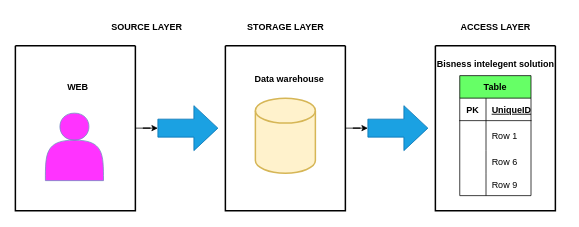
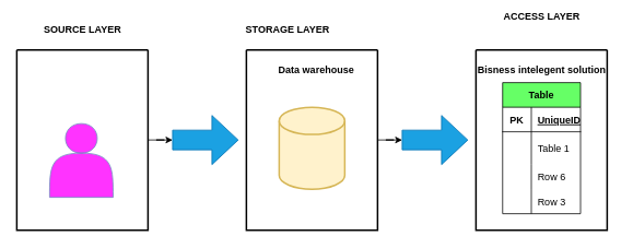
  <mxCell id="0" />
  <mxCell id="1" parent="0" />
  <mxCell id="2" value="" style="edgeStyle=orthogonalEdgeStyle;rounded=0;orthogonalLoop=1;jettySize=auto;html=1;" edge="1" parent="1" source="3" target="26"><mxGeometry relative="1" as="geometry" /></mxCell>
  <mxCell id="3" value="" style="swimlane;startSize=0;strokeWidth=2;gradientColor=none;fillColor=#FF0080;" vertex="1" parent="1"><mxGeometry x="20" y="60" width="160" height="220" as="geometry"><mxRectangle x="40" y="360" width="50" height="40" as="alternateBounds" /></mxGeometry></mxCell>
- <mxCell id="4" value="&lt;b&gt;WEB&lt;/b&gt;" style="text;html=1;align=center;verticalAlign=middle;resizable=0;points=[];autosize=1;strokeColor=none;fillColor=none;" vertex="1" parent="3"><mxGeometry x="57.5" y="40" width="50" height="30" as="geometry" /></mxCell>
  <mxCell id="5" value="" style="shape=actor;whiteSpace=wrap;html=1;fillColor=#FF33FF;strokeColor=#6c8ebf;" vertex="1" parent="3"><mxGeometry x="40" y="90" width="77.5" height="90" as="geometry" /></mxCell>
- <mxCell id="6" value="&lt;b&gt;SOURCE LAYER&lt;/b&gt;" style="text;html=1;align=center;verticalAlign=middle;resizable=0;points=[];autosize=1;strokeColor=none;fillColor=none;" vertex="1" parent="1"><mxGeometry x="135" y="20" width="120" height="30" as="geometry" /></mxCell>
+ <mxCell id="6" value="&lt;b&gt;SOURCE LAYER&lt;/b&gt;" style="text;html=1;align=center;verticalAlign=middle;resizable=0;points=[];autosize=1;strokeColor=none;fillColor=none;" vertex="1" parent="1"><mxGeometry x="40" y="20" width="120" height="30" as="geometry" /></mxCell>
  <mxCell id="7" value="" style="edgeStyle=orthogonalEdgeStyle;rounded=0;orthogonalLoop=1;jettySize=auto;html=1;" edge="1" parent="1" source="8" target="27"><mxGeometry relative="1" as="geometry" /></mxCell>
  <mxCell id="8" value="" style="swimlane;startSize=0;strokeWidth=2;" vertex="1" parent="1"><mxGeometry x="300" y="60" width="160" height="220" as="geometry"><mxRectangle x="330" y="390" width="50" height="40" as="alternateBounds" /></mxGeometry></mxCell>
  <mxCell id="9" value="" style="strokeWidth=2;html=1;shape=mxgraph.flowchart.database;whiteSpace=wrap;fillColor=#fff2cc;strokeColor=#d6b656;" vertex="1" parent="8"><mxGeometry x="40" y="70" width="80" height="100" as="geometry" /></mxCell>
- <mxCell id="10" value="&lt;b&gt;Data warehouse&lt;/b&gt;" style="text;html=1;align=center;verticalAlign=middle;resizable=0;points=[];autosize=1;strokeColor=none;fillColor=none;" vertex="1" parent="8"><mxGeometry x="25" y="30" width="120" height="30" as="geometry" /></mxCell>
+ <mxCell id="10" value="&lt;b&gt;Data warehouse&lt;/b&gt;" style="text;html=1;align=center;verticalAlign=middle;resizable=0;points=[];autosize=1;strokeColor=none;fillColor=none;" vertex="1" parent="8"><mxGeometry x="25" y="10" width="120" height="30" as="geometry" /></mxCell>
  <mxCell id="11" value="" style="swimlane;startSize=0;fillColor=#a20025;strokeColor=#000000;fontColor=#ffffff;strokeWidth=2;" vertex="1" parent="1"><mxGeometry x="580" y="60" width="160" height="220" as="geometry"><mxRectangle x="330" y="390" width="50" height="40" as="alternateBounds" /></mxGeometry></mxCell>
  <mxCell id="12" value="Table" style="shape=table;startSize=30;container=1;collapsible=1;childLayout=tableLayout;fixedRows=1;rowLines=0;fontStyle=1;align=center;resizeLast=1;fillColor=#66FF66;" vertex="1" parent="11"><mxGeometry x="32.5" y="40" width="95" height="160" as="geometry" /></mxCell>
  <mxCell id="13" value="" style="shape=tableRow;horizontal=0;startSize=0;swimlaneHead=0;swimlaneBody=0;fillColor=none;collapsible=0;dropTarget=0;points=[[0,0.5],[1,0.5]];portConstraint=eastwest;top=0;left=0;right=0;bottom=1;" vertex="1" parent="12"><mxGeometry y="30" width="95" height="30" as="geometry" /></mxCell>
  <mxCell id="14" value="PK" style="shape=partialRectangle;connectable=0;fillColor=none;top=0;left=0;bottom=0;right=0;fontStyle=1;overflow=hidden;" vertex="1" parent="13"><mxGeometry width="35" height="30" as="geometry"><mxRectangle width="35" height="30" as="alternateBounds" /></mxGeometry></mxCell>
  <mxCell id="15" value="UniqueID" style="shape=partialRectangle;connectable=0;fillColor=none;top=0;left=0;bottom=0;right=0;align=left;spacingLeft=6;fontStyle=5;overflow=hidden;" vertex="1" parent="13"><mxGeometry x="35" width="60" height="30" as="geometry"><mxRectangle width="60" height="30" as="alternateBounds" /></mxGeometry></mxCell>
  <mxCell id="16" value="" style="shape=tableRow;horizontal=0;startSize=0;swimlaneHead=0;swimlaneBody=0;fillColor=none;collapsible=0;dropTarget=0;points=[[0,0.5],[1,0.5]];portConstraint=eastwest;top=0;left=0;right=0;bottom=0;" vertex="1" parent="12"><mxGeometry y="60" width="95" height="40" as="geometry" /></mxCell>
  <mxCell id="17" value="" style="shape=partialRectangle;connectable=0;fillColor=none;top=0;left=0;bottom=0;right=0;editable=1;overflow=hidden;" vertex="1" parent="16"><mxGeometry width="35" height="40" as="geometry"><mxRectangle width="35" height="40" as="alternateBounds" /></mxGeometry></mxCell>
- <mxCell id="18" value="Row 1" style="shape=partialRectangle;connectable=0;fillColor=none;top=0;left=0;bottom=0;right=0;align=left;spacingLeft=6;overflow=hidden;" vertex="1" parent="16"><mxGeometry x="35" width="60" height="40" as="geometry"><mxRectangle width="60" height="40" as="alternateBounds" /></mxGeometry></mxCell>
+ <mxCell id="18" value="Table 1" style="shape=partialRectangle;connectable=0;fillColor=none;top=0;left=0;bottom=0;right=0;align=left;spacingLeft=6;overflow=hidden;" vertex="1" parent="16"><mxGeometry x="35" width="60" height="40" as="geometry"><mxRectangle width="60" height="40" as="alternateBounds" /></mxGeometry></mxCell>
  <mxCell id="19" value="" style="shape=tableRow;horizontal=0;startSize=0;swimlaneHead=0;swimlaneBody=0;fillColor=none;collapsible=0;dropTarget=0;points=[[0,0.5],[1,0.5]];portConstraint=eastwest;top=0;left=0;right=0;bottom=0;" vertex="1" parent="12"><mxGeometry y="100" width="95" height="30" as="geometry" /></mxCell>
  <mxCell id="20" value="" style="shape=partialRectangle;connectable=0;fillColor=none;top=0;left=0;bottom=0;right=0;editable=1;overflow=hidden;" vertex="1" parent="19"><mxGeometry width="35" height="30" as="geometry"><mxRectangle width="35" height="30" as="alternateBounds" /></mxGeometry></mxCell>
  <mxCell id="21" value="Row 6" style="shape=partialRectangle;connectable=0;fillColor=none;top=0;left=0;bottom=0;right=0;align=left;spacingLeft=6;overflow=hidden;" vertex="1" parent="19"><mxGeometry x="35" width="60" height="30" as="geometry"><mxRectangle width="60" height="30" as="alternateBounds" /></mxGeometry></mxCell>
  <mxCell id="22" value="" style="shape=tableRow;horizontal=0;startSize=0;swimlaneHead=0;swimlaneBody=0;fillColor=none;collapsible=0;dropTarget=0;points=[[0,0.5],[1,0.5]];portConstraint=eastwest;top=0;left=0;right=0;bottom=0;" vertex="1" parent="12"><mxGeometry y="130" width="95" height="30" as="geometry" /></mxCell>
  <mxCell id="23" value="" style="shape=partialRectangle;connectable=0;fillColor=none;top=0;left=0;bottom=0;right=0;editable=1;overflow=hidden;" vertex="1" parent="22"><mxGeometry width="35" height="30" as="geometry"><mxRectangle width="35" height="30" as="alternateBounds" /></mxGeometry></mxCell>
- <mxCell id="24" value="Row 9" style="shape=partialRectangle;connectable=0;fillColor=none;top=0;left=0;bottom=0;right=0;align=left;spacingLeft=6;overflow=hidden;" vertex="1" parent="22"><mxGeometry x="35" width="60" height="30" as="geometry"><mxRectangle width="60" height="30" as="alternateBounds" /></mxGeometry></mxCell>
+ <mxCell id="24" value="Row 3" style="shape=partialRectangle;connectable=0;fillColor=none;top=0;left=0;bottom=0;right=0;align=left;spacingLeft=6;overflow=hidden;" vertex="1" parent="22"><mxGeometry x="35" width="60" height="30" as="geometry"><mxRectangle width="60" height="30" as="alternateBounds" /></mxGeometry></mxCell>
  <mxCell id="25" value="&lt;b&gt;Bisness intelegent solution&lt;/b&gt;" style="text;html=1;align=center;verticalAlign=middle;resizable=0;points=[];autosize=1;strokeColor=none;fillColor=none;" vertex="1" parent="11"><mxGeometry x="-10" y="10" width="180" height="30" as="geometry" /></mxCell>
  <mxCell id="26" value="" style="shape=singleArrow;whiteSpace=wrap;html=1;arrowWidth=0.4;arrowSize=0.4;fontStyle=1;startSize=0;fillColor=#1ba1e2;fontColor=#ffffff;strokeColor=#006EAF;" vertex="1" parent="1"><mxGeometry x="210" y="140" width="80" height="60" as="geometry" /></mxCell>
  <mxCell id="27" value="" style="shape=singleArrow;whiteSpace=wrap;html=1;arrowWidth=0.4;arrowSize=0.4;fontStyle=1;startSize=0;fillColor=#1ba1e2;fontColor=#ffffff;strokeColor=#006EAF;" vertex="1" parent="1"><mxGeometry x="490" y="140" width="80" height="60" as="geometry" /></mxCell>
- <mxCell id="28" value="&lt;b&gt;STORAGE LAYER&lt;/b&gt;" style="text;html=1;align=center;verticalAlign=middle;resizable=0;points=[];autosize=1;strokeColor=none;fillColor=none;" vertex="1" parent="1"><mxGeometry x="315" y="20" width="130" height="30" as="geometry" /></mxCell>
- <mxCell id="29" value="&lt;b&gt;ACCESS LAYER&lt;/b&gt;" style="text;html=1;align=center;verticalAlign=middle;resizable=0;points=[];autosize=1;strokeColor=none;fillColor=none;" vertex="1" parent="1"><mxGeometry x="600" y="20" width="120" height="30" as="geometry" /></mxCell>
+ <mxCell id="28" value="&lt;b&gt;STORAGE LAYER&lt;/b&gt;" style="text;html=1;align=center;verticalAlign=middle;resizable=0;points=[];autosize=1;strokeColor=none;fillColor=none;" vertex="1" parent="1"><mxGeometry x="285" y="20" width="130" height="30" as="geometry" /></mxCell>
+ <mxCell id="29" value="&lt;b&gt;ACCESS LAYER&lt;/b&gt;" style="text;html=1;align=center;verticalAlign=middle;resizable=0;points=[];autosize=1;strokeColor=none;fillColor=none;" vertex="1" parent="1"><mxGeometry x="600" y="5" width="120" height="30" as="geometry" /></mxCell>
